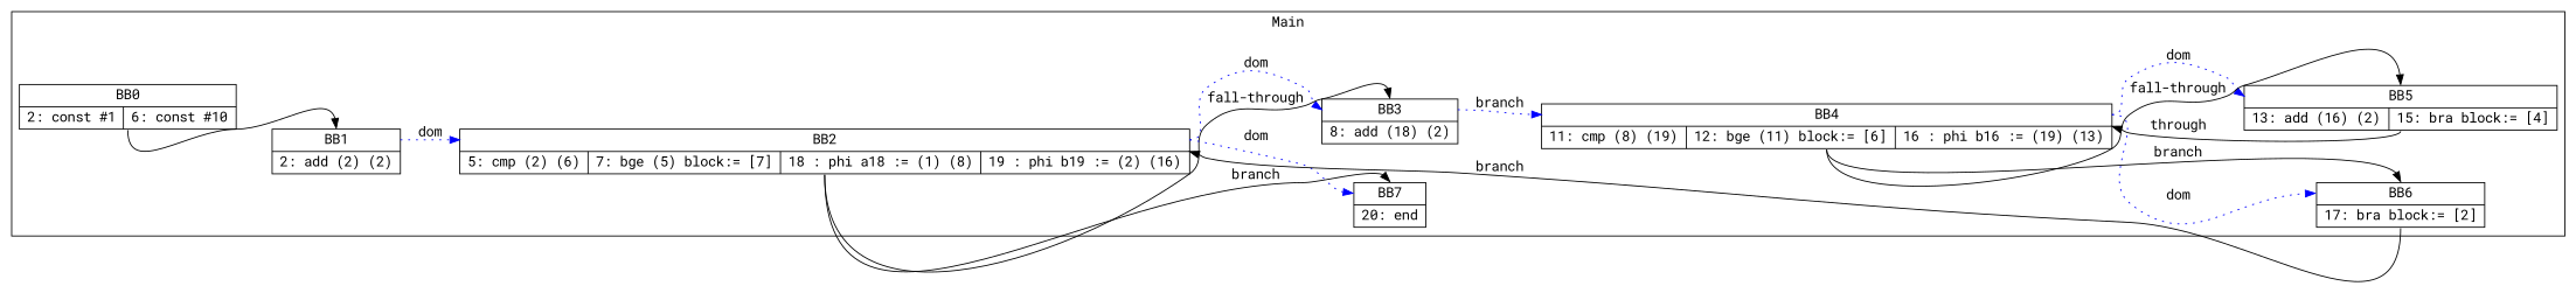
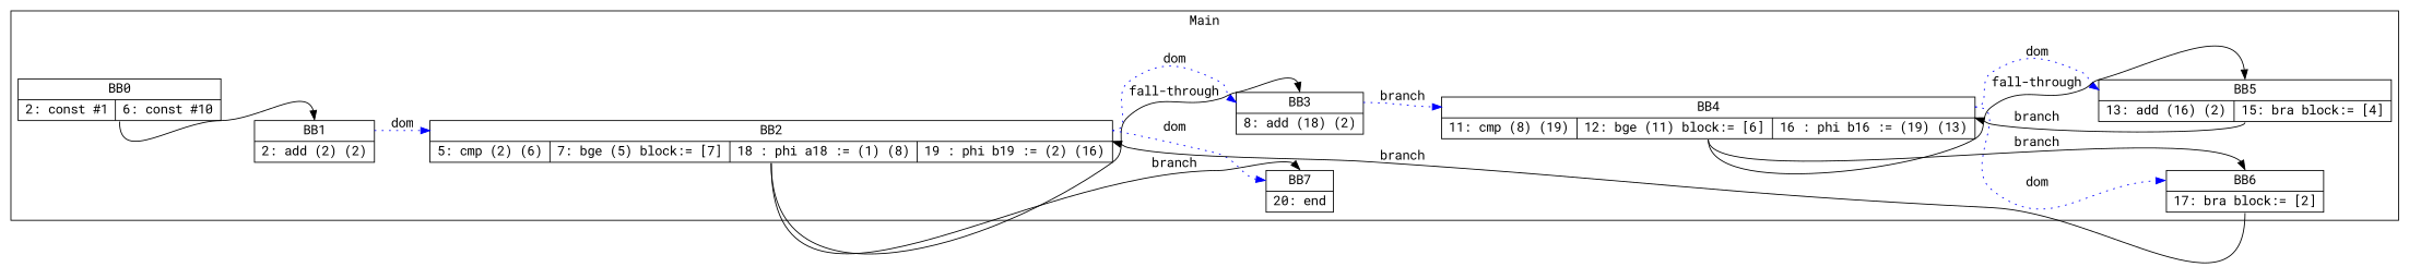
  digraph {
    fontname="Roboto Mono"
    rankdir=LR
    node [fontname="Roboto Mono" shape=record]
    edge [fontname="Roboto Mono" headport=b tailport=s]
    n1 [label="<b>BB0|{2: const #1|6: const #10}"]
    n2 [label="<b>BB1|{2: add (2) (2)}"]
    n3 [label="<b>BB2|{5: cmp (2) (6)|7: bge (5) block:= [7]|18 : phi a18 := (1) (8)|19 : phi b19 := (2) (16)}"]
    n4 [label="<b>BB3|{8: add (18) (2)}"]
    n5 [label="<b>BB4|{11: cmp (8) (19)|12: bge (11) block:= [6]|16 : phi b16 := (19) (13)}"]
    n6 [label="<b>BB5|{13: add (16) (2)|15: bra block:= [4]}"]
    n7 [label="<b>BB6|{17: bra block:= [2]}"]
    n8 [label="<b>BB7|{20: end}"]
    subgraph cluster_1 {
      label=Main
      n1
      n2
      n3
      n4
      n5
      n6
      n7
      n8
    }
    n1 -> n2 [headport=n]
    n2 -> n3 [color=blue label=dom style=dotted tailport=b]
    n3 -> n4 [color=blue label=dom style=dotted tailport=b]
    n3 -> n4 [headport=n label="fall-through"]
    n3 -> n8 [color=blue label=dom style=dotted tailport=b]
    n3 -> n8 [headport=n label=branch]
    n4 -> n5 [color=blue label=branch style=dotted tailport=b]
    n5 -> n6 [color=blue label=dom style=dotted tailport=b]
    n5 -> n6 [headport=n label="fall-through"]
    n5 -> n7 [color=blue label=dom style=dotted tailport=b]
    n5 -> n7 [headport=n label=branch]
-   n6 -> n5 [headport=e label=through]
+   n6 -> n5 [headport=e label=branch]
    n7 -> n3 [headport=e label=branch]
  }
